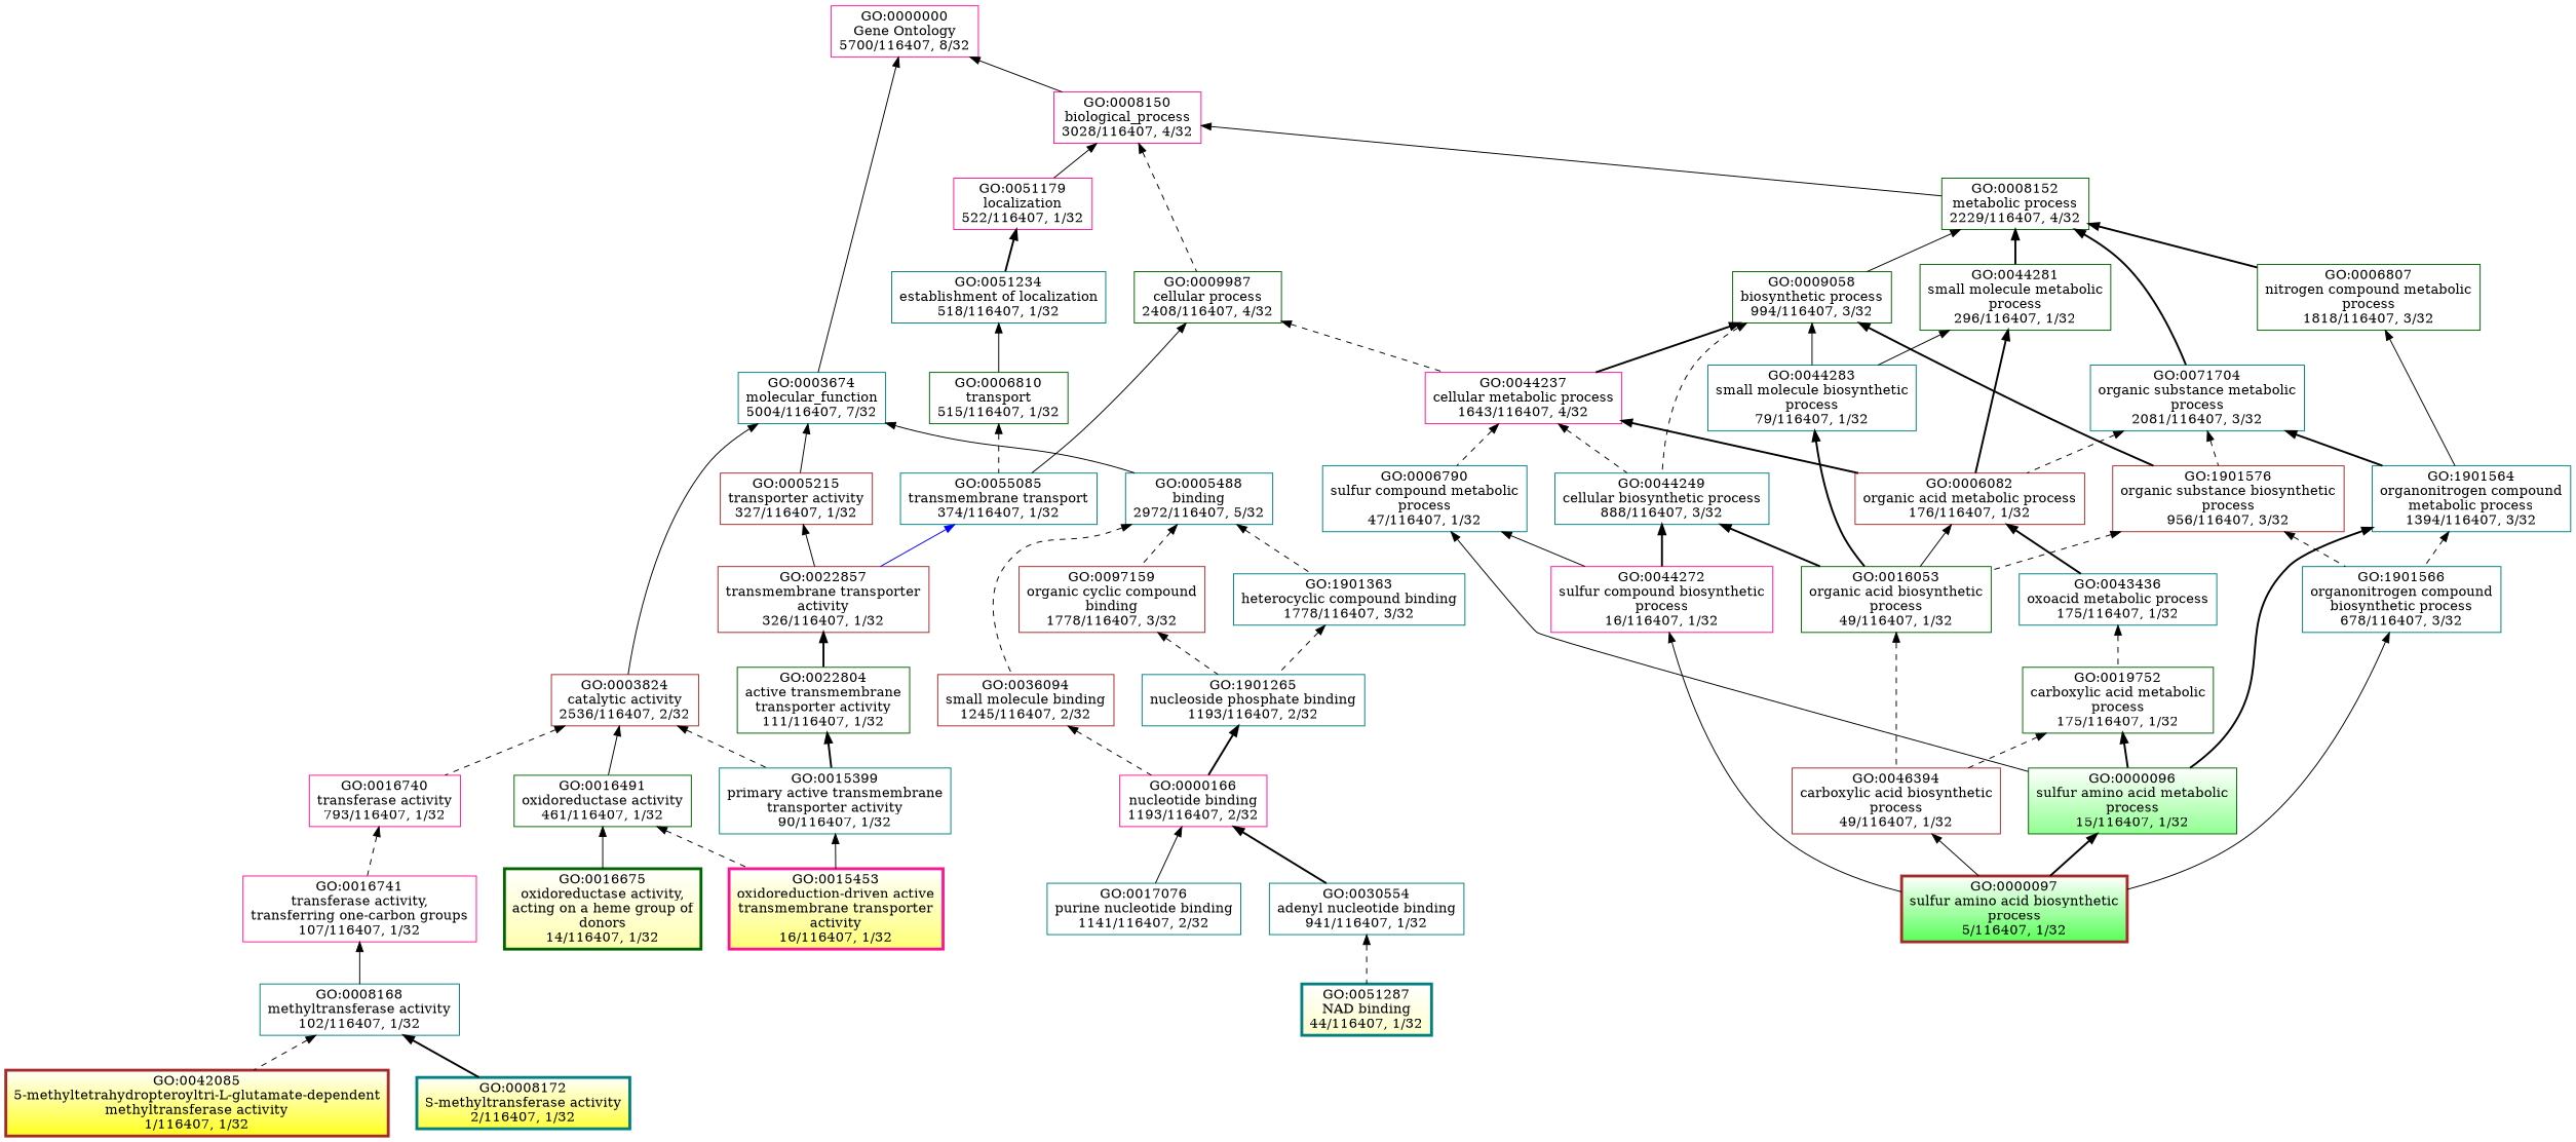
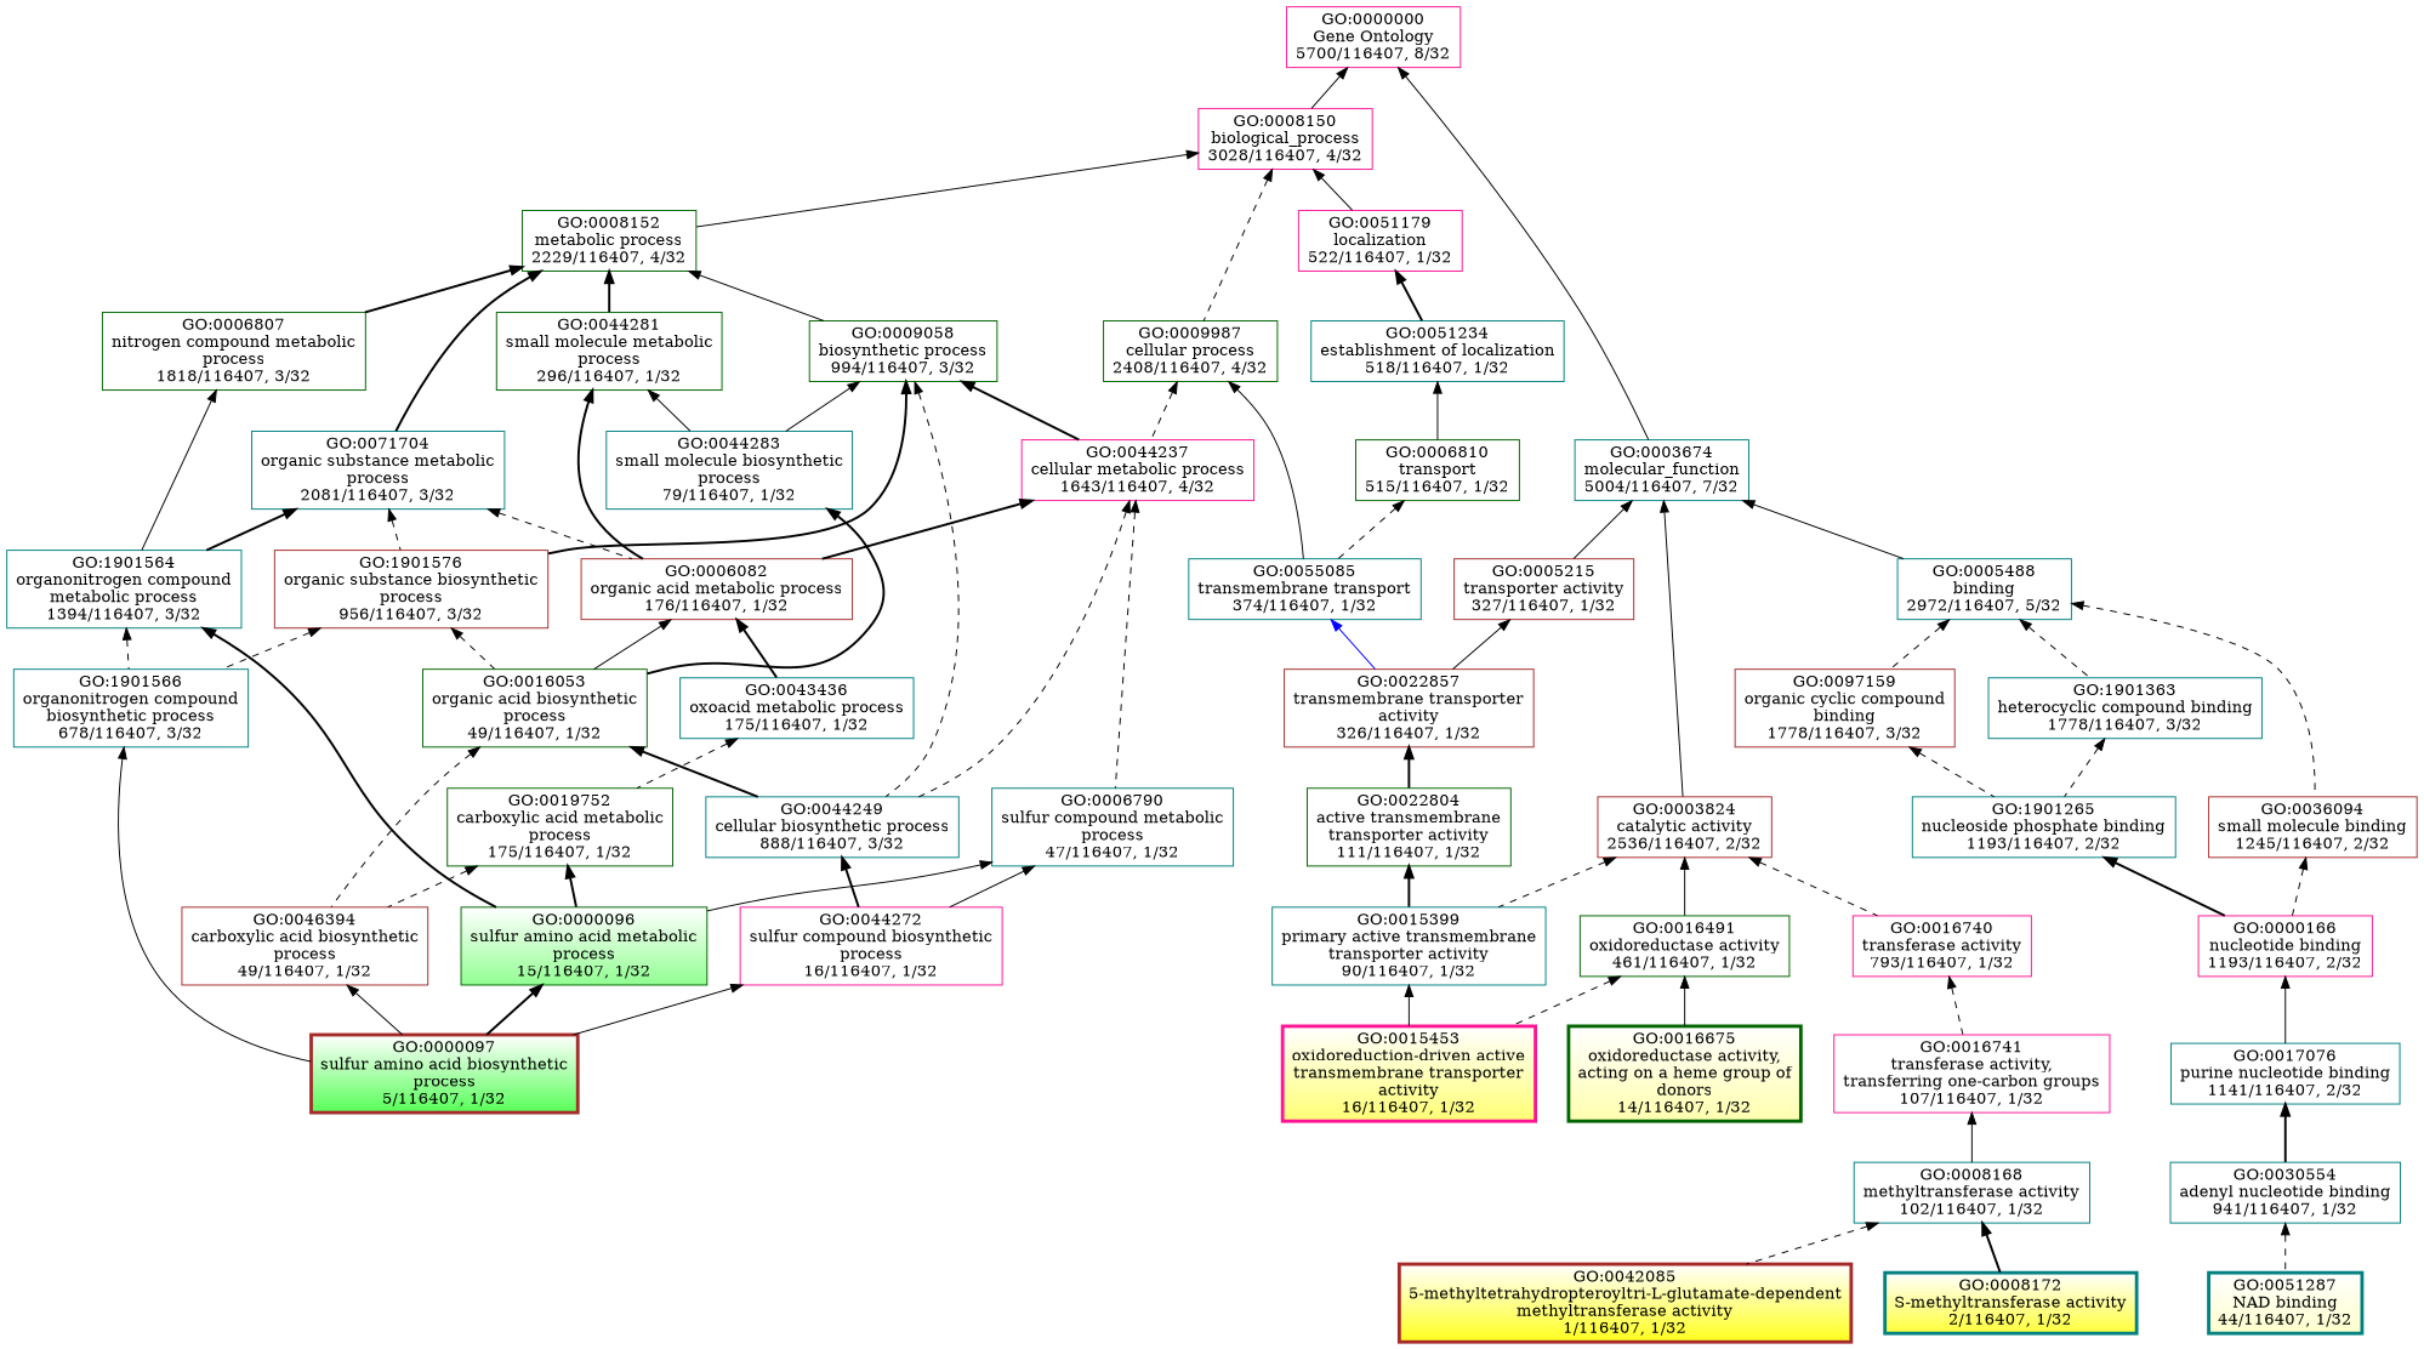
  digraph {
    nodesep=0.4
    node [color=teal shape=box]
    edge [color=black dir=back style=solid]
    n1 [color=deeppink label="GO:0000000\nGene Ontology\n5700/116407, 8/32"]
    n2 [color=deeppink label="GO:0008150\nbiological_process\n3028/116407, 4/32"]
    n3 [label="GO:0003674\nmolecular_function\n5004/116407, 7/32"]
    n4 [color=darkgreen label="GO:0009987\ncellular process\n2408/116407, 4/32"]
    n5 [color=darkgreen label="GO:0008152\nmetabolic process\n2229/116407, 4/32"]
    n6 [color=deeppink label="GO:0051179\nlocalization\n522/116407, 1/32"]
    n7 [color=brown label="GO:0005215\ntransporter activity\n327/116407, 1/32"]
    n8 [color=brown label="GO:0003824\ncatalytic activity\n2536/116407, 2/32"]
    n9 [label="GO:0005488\nbinding\n2972/116407, 5/32"]
    n10 [label="GO:0055085\ntransmembrane transport\n374/116407, 1/32"]
    n11 [color=deeppink label="GO:0044237\ncellular metabolic process\n1643/116407, 4/32"]
    n12 [color=brown label="GO:0022857\ntransmembrane transporter\nactivity\n326/116407, 1/32"]
    n13 [label="GO:0006790\nsulfur compound metabolic\nprocess\n47/116407, 1/32"]
    n14 [color=brown label="GO:0006082\norganic acid metabolic process\n176/116407, 1/32"]
    n15 [label="GO:0044249\ncellular biosynthetic process\n888/116407, 3/32"]
    n16 [color=darkgreen fillcolor="white:0.333333,0.428571,1.000000" gradientangle=270 label="GO:0000096\nsulfur amino acid metabolic\nprocess\n15/116407, 1/32" style=filled]
    n17 [color=deeppink label="GO:0044272\nsulfur compound biosynthetic\nprocess\n16/116407, 1/32"]
    n18 [color=brown fillcolor="white:0.333333,0.657143,1.000000" gradientangle=270 label="GO:0000097\nsulfur amino acid biosynthetic\nprocess\n5/116407, 1/32" style="filled,setlinewidth(3)"]
    n19 [color=brown label="GO:0097159\norganic cyclic compound\nbinding\n1778/116407, 3/32"]
    n20 [label="GO:1901265\nnucleoside phosphate binding\n1193/116407, 2/32"]
    n21 [color=deeppink label="GO:0000166\nnucleotide binding\n1193/116407, 2/32"]
    n22 [color=darkgreen label="GO:0022804\nactive transmembrane\ntransporter activity\n111/116407, 1/32"]
    n23 [label="GO:0015399\nprimary active transmembrane\ntransporter activity\n90/116407, 1/32"]
    n24 [color=deeppink fillcolor="white:0.166667,0.542857,1.000000" gradientangle=270 label="GO:0015453\noxidoreduction-driven active\ntransmembrane transporter\nactivity\n16/116407, 1/32" style="filled,setlinewidth(3)"]
    n25 [color=brown label="GO:1901576\norganic substance biosynthetic\nprocess\n956/116407, 3/32"]
    n26 [color=darkgreen label="GO:0016053\norganic acid biosynthetic\nprocess\n49/116407, 1/32"]
    n27 [label="GO:1901566\norganonitrogen compound\nbiosynthetic process\n678/116407, 3/32"]
    n28 [color=brown label="GO:0046394\ncarboxylic acid biosynthetic\nprocess\n49/116407, 1/32"]
    n29 [color=darkgreen label="GO:0006807\nnitrogen compound metabolic\nprocess\n1818/116407, 3/32"]
    n30 [label="GO:1901564\norganonitrogen compound\nmetabolic process\n1394/116407, 3/32"]
    n31 [label="GO:0071704\norganic substance metabolic\nprocess\n2081/116407, 3/32"]
    n32 [label="GO:0043436\noxoacid metabolic process\n175/116407, 1/32"]
    n33 [color=darkgreen label="GO:0006810\ntransport\n515/116407, 1/32"]
    n34 [label="GO:0051234\nestablishment of localization\n518/116407, 1/32"]
    n35 [color=darkgreen fillcolor="white:0.166667,0.314286,1.000000" gradientangle=270 label="GO:0016675\noxidoreductase activity,\nacting on a heme group of\ndonors\n14/116407, 1/32" style="filled,setlinewidth(3)"]
    n36 [label="GO:0017076\npurine nucleotide binding\n1141/116407, 2/32"]
    n37 [label="GO:0030554\nadenyl nucleotide binding\n941/116407, 1/32"]
    n38 [color=darkgreen label="GO:0019752\ncarboxylic acid metabolic\nprocess\n175/116407, 1/32"]
    n39 [label="GO:1901363\nheterocyclic compound binding\n1778/116407, 3/32"]
    n40 [fillcolor="white:0.166667,0.200000,1.000000" gradientangle=270 label="GO:0051287\nNAD binding\n44/116407, 1/32" style="filled,setlinewidth(3)"]
    n41 [color=darkgreen label="GO:0009058\nbiosynthetic process\n994/116407, 3/32"]
    n42 [color=darkgreen label="GO:0044281\nsmall molecule metabolic\nprocess\n296/116407, 1/32"]
    n43 [label="GO:0044283\nsmall molecule biosynthetic\nprocess\n79/116407, 1/32"]
    n44 [color=deeppink label="GO:0016740\ntransferase activity\n793/116407, 1/32"]
    n45 [color=darkgreen label="GO:0016491\noxidoreductase activity\n461/116407, 1/32"]
    n46 [color=brown label="GO:0036094\nsmall molecule binding\n1245/116407, 2/32"]
    n47 [color=deeppink label="GO:0016741\ntransferase activity,\ntransferring one-carbon groups\n107/116407, 1/32"]
    n48 [label="GO:0008168\nmethyltransferase activity\n102/116407, 1/32"]
    n49 [color=brown fillcolor="white:0.166667,0.885714,1.000000" gradientangle=270 label="GO:0042085\n5-methyltetrahydropteroyltri-L-glutamate-dependent\nmethyltransferase activity\n1/116407, 1/32" style="filled,setlinewidth(3)"]
    n50 [fillcolor="white:0.166667,0.771429,1.000000" gradientangle=270 label="GO:0008172\nS-methyltransferase activity\n2/116407, 1/32" style="filled,setlinewidth(3)"]
    n1 -> n2
    n1 -> n3
    n2 -> n4 [style=dashed]
    n2 -> n5
    n2 -> n6
    n3 -> n7
    n3 -> n8
    n3 -> n9
    n4 -> n10
    n4 -> n11 [style=dashed]
    n5 -> n29 [style=bold]
    n5 -> n31 [style=bold]
    n5 -> n41
    n5 -> n42 [style=bold]
    n6 -> n34 [style=bold]
    n7 -> n12
    n8 -> n23 [style=dashed]
    n8 -> n44 [style=dashed]
    n8 -> n45
    n9 -> n19 [style=dashed]
    n9 -> n39 [style=dashed]
    n9 -> n46 [style=dashed]
    n10 -> n12 [color=blue]
    n11 -> n13 [style=dashed]
    n11 -> n14 [style=bold]
    n11 -> n15 [style=dashed]
    n12 -> n22 [style=bold]
    n13 -> n16
    n13 -> n17
    n14 -> n26
    n14 -> n32 [style=bold]
    n15 -> n17 [style=bold]
-   n15 -> n26 [style=bold]
+   n26 -> n15 [style=bold]
    n16 -> n18 [style=bold]
    n17 -> n18
    n19 -> n20 [style=dashed]
    n20 -> n21 [style=bold]
    n21 -> n36
    n22 -> n23 [style=bold]
    n23 -> n24
    n25 -> n26 [style=dashed]
    n25 -> n27 [style=dashed]
    n26 -> n28 [style=dashed]
    n27 -> n18
    n28 -> n18
    n29 -> n30
    n30 -> n16 [style=bold]
    n30 -> n27 [style=dashed]
    n31 -> n14 [style=dashed]
    n31 -> n25 [style=dashed]
    n31 -> n30 [style=bold]
    n32 -> n38 [style=dashed]
    n33 -> n10 [style=dashed]
    n34 -> n33
-   n21 -> n37 [style=bold]
+   n36 -> n37 [style=bold]
    n37 -> n40 [style=dashed]
    n38 -> n16 [style=bold]
    n38 -> n28 [style=dashed]
    n39 -> n20 [style=dashed]
    n41 -> n11 [style=bold]
    n41 -> n15 [style=dashed]
    n41 -> n25 [style=bold]
    n41 -> n43
    n42 -> n14 [style=bold]
    n42 -> n43
    n43 -> n26 [style=bold]
    n44 -> n47 [style=dashed]
    n45 -> n24 [style=dashed]
    n45 -> n35
    n46 -> n21 [style=dashed]
    n47 -> n48
    n48 -> n49 [style=dashed]
    n48 -> n50 [style=bold]
  }
